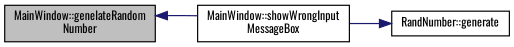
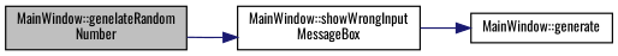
  digraph {
    fontname=Oswald
    rankdir=LR
    node [color=black fontname=Oswald fontsize=10 shape=record]
    edge [color=midnightblue fontname=Oswald fontsize=10 labelfontname=Helvetica labelfontsize=10 style=solid]
    n1 [fillcolor=grey75 fontcolor=black height=0.2 label="MainWindow::genelateRandom\lNumber" style=filled width=0.4]
    n2 [height=0.2 label="MainWindow::showWrongInput\lMessageBox" width=0.4]
-   n3 [height=0.2 label="RandNumber::generate" width=0.4]
-   n2 -> n1
+   n3 [height=0.2 label="MainWindow::generate" width=0.4]
+   n1 -> n2
    n2 -> n3
  }
